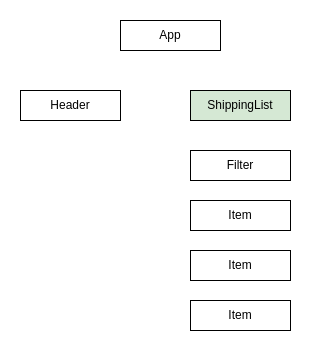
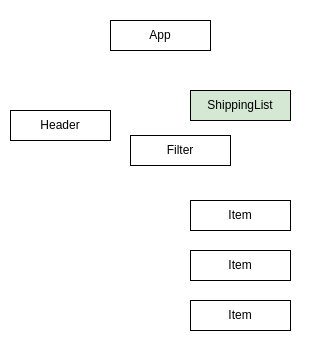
  <mxCell id="0" />
  <mxCell id="1" parent="0" />
- <mxCell id="2" value="App" style="rounded=0;whiteSpace=wrap;html=1;" vertex="1" parent="1"><mxGeometry x="120" y="20" width="100" height="30" as="geometry" /></mxCell>
- <mxCell id="3" value="Header" style="rounded=0;whiteSpace=wrap;html=1;" vertex="1" parent="1"><mxGeometry x="20" y="90" width="100" height="30" as="geometry" /></mxCell>
+ <mxCell id="2" value="App" style="rounded=0;whiteSpace=wrap;html=1;" vertex="1" parent="1"><mxGeometry x="110" y="20" width="100" height="30" as="geometry" /></mxCell>
+ <mxCell id="3" value="Header" style="rounded=0;whiteSpace=wrap;html=1;" vertex="1" parent="1"><mxGeometry x="10" y="110" width="100" height="30" as="geometry" /></mxCell>
  <mxCell id="4" value="ShippingList" style="rounded=0;whiteSpace=wrap;html=1;fillColor=#d5e8d4;" vertex="1" parent="1"><mxGeometry x="190" y="90" width="100" height="30" as="geometry" /></mxCell>
- <mxCell id="5" value="Filter" style="rounded=0;whiteSpace=wrap;html=1;" vertex="1" parent="1"><mxGeometry x="190" y="150" width="100" height="30" as="geometry" /></mxCell>
+ <mxCell id="5" value="Filter" style="rounded=0;whiteSpace=wrap;html=1;" vertex="1" parent="1"><mxGeometry x="130" y="135" width="100" height="30" as="geometry" /></mxCell>
  <mxCell id="6" value="Item" style="rounded=0;whiteSpace=wrap;html=1;" vertex="1" parent="1"><mxGeometry x="190" y="200" width="100" height="30" as="geometry" /></mxCell>
  <mxCell id="7" value="Item" style="rounded=0;whiteSpace=wrap;html=1;" vertex="1" parent="1"><mxGeometry x="190" y="250" width="100" height="30" as="geometry" /></mxCell>
  <mxCell id="8" value="Item" style="rounded=0;whiteSpace=wrap;html=1;" vertex="1" parent="1"><mxGeometry x="190" y="300" width="100" height="30" as="geometry" /></mxCell>
